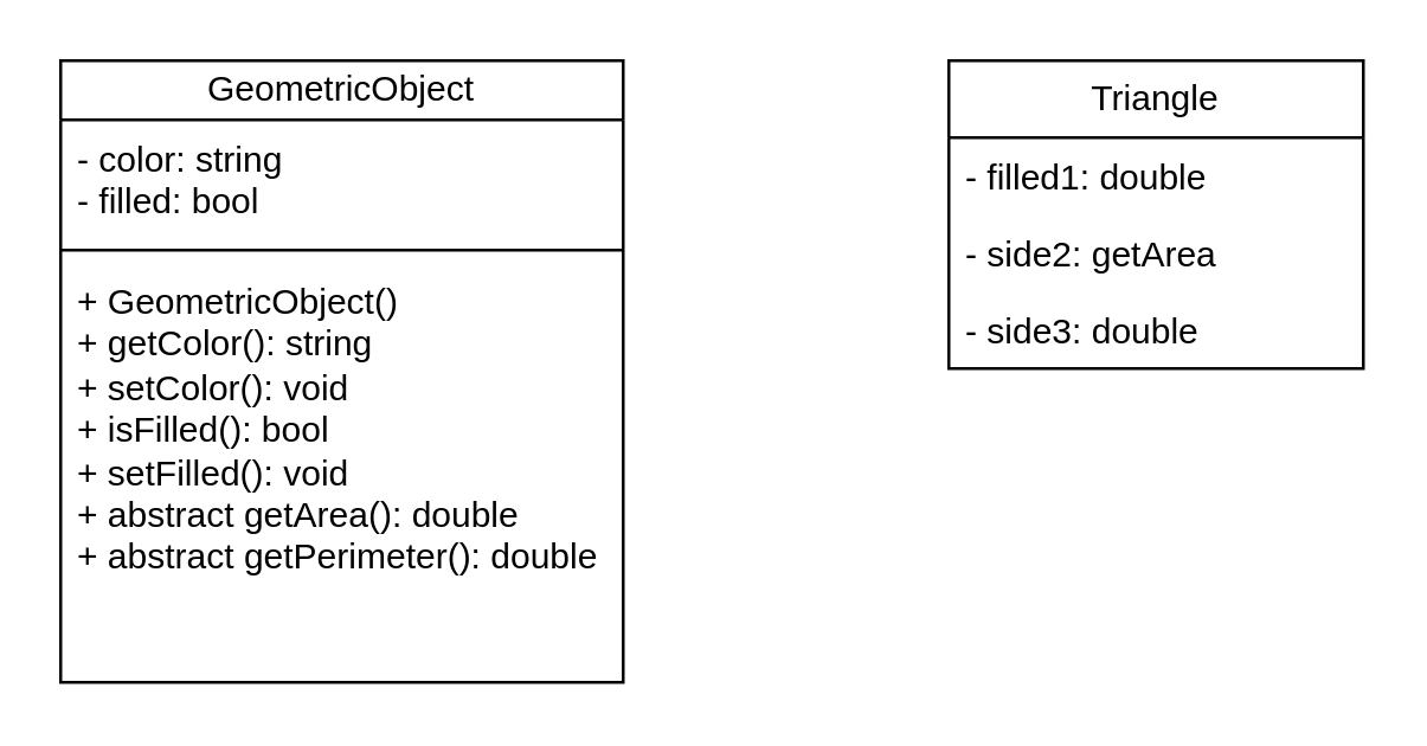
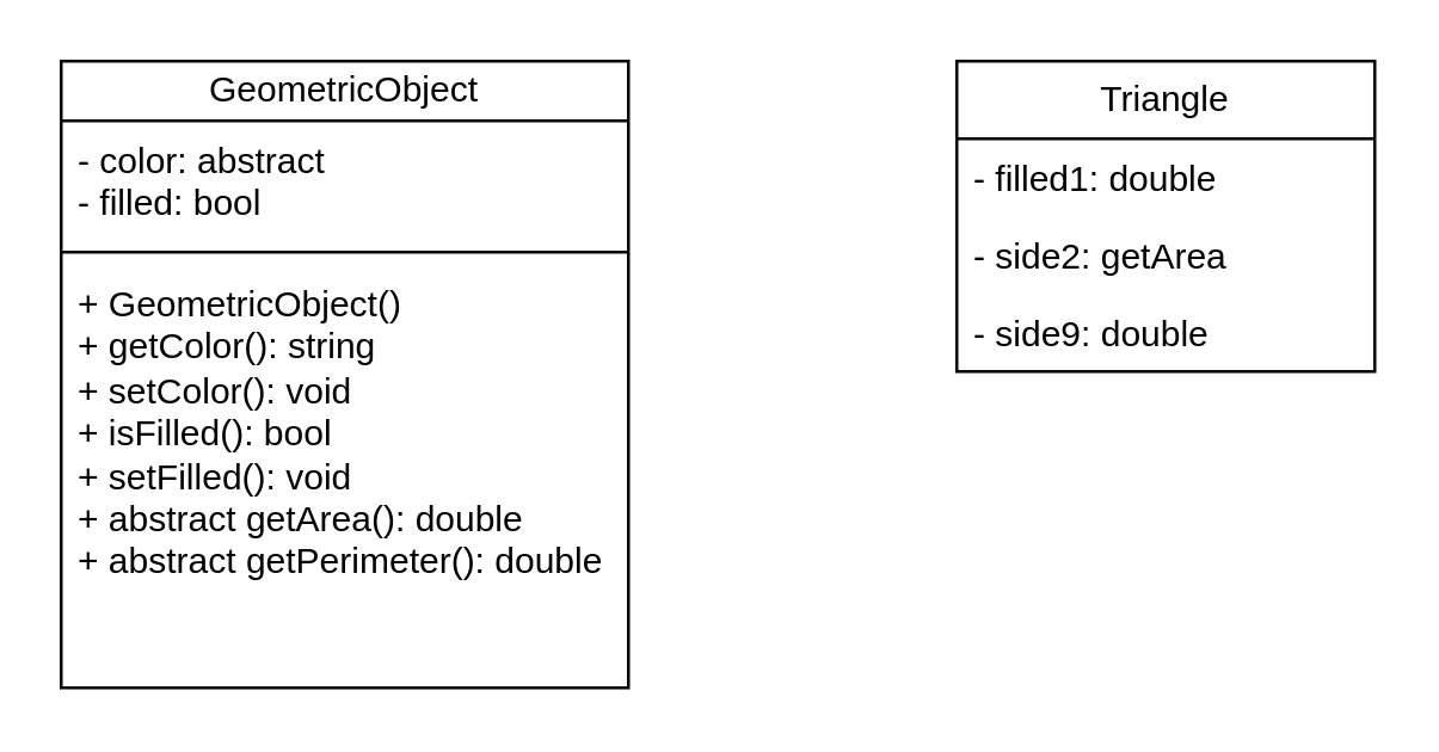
  <mxCell id="0" />
  <mxCell id="1" parent="0" />
  <mxCell id="2" value="Triangle" style="swimlane;fontStyle=0;childLayout=stackLayout;horizontal=1;startSize=26;fillColor=none;horizontalStack=0;resizeParent=1;resizeParentMax=0;resizeLast=0;collapsible=1;marginBottom=0;whiteSpace=wrap;html=1;" vertex="1" parent="1"><mxGeometry x="320" y="20" width="140" height="104" as="geometry" /></mxCell>
  <mxCell id="3" value="- filled1: double" style="text;strokeColor=none;fillColor=none;align=left;verticalAlign=top;spacingLeft=4;spacingRight=4;overflow=hidden;rotatable=0;points=[[0,0.5],[1,0.5]];portConstraint=eastwest;whiteSpace=wrap;html=1;" vertex="1" parent="2"><mxGeometry y="26" width="140" height="26" as="geometry" /></mxCell>
  <mxCell id="4" value="- side2: getArea" style="text;strokeColor=none;fillColor=none;align=left;verticalAlign=top;spacingLeft=4;spacingRight=4;overflow=hidden;rotatable=0;points=[[0,0.5],[1,0.5]];portConstraint=eastwest;whiteSpace=wrap;html=1;" vertex="1" parent="2"><mxGeometry y="52" width="140" height="26" as="geometry" /></mxCell>
- <mxCell id="5" value="- side3: double" style="text;strokeColor=none;fillColor=none;align=left;verticalAlign=top;spacingLeft=4;spacingRight=4;overflow=hidden;rotatable=0;points=[[0,0.5],[1,0.5]];portConstraint=eastwest;whiteSpace=wrap;html=1;" vertex="1" parent="2"><mxGeometry y="78" width="140" height="26" as="geometry" /></mxCell>
+ <mxCell id="5" value="- side9: double" style="text;strokeColor=none;fillColor=none;align=left;verticalAlign=top;spacingLeft=4;spacingRight=4;overflow=hidden;rotatable=0;points=[[0,0.5],[1,0.5]];portConstraint=eastwest;whiteSpace=wrap;html=1;" vertex="1" parent="2"><mxGeometry y="78" width="140" height="26" as="geometry" /></mxCell>
  <mxCell id="6" value="GeometricObject" style="swimlane;fontStyle=0;childLayout=stackLayout;horizontal=1;startSize=20;fillColor=none;horizontalStack=0;resizeParent=1;resizeParentMax=0;resizeLast=0;collapsible=1;marginBottom=0;whiteSpace=wrap;html=1;" vertex="1" parent="1"><mxGeometry x="20" y="20" width="190" height="210" as="geometry" /></mxCell>
- <mxCell id="7" value="- color: string&lt;div&gt;- filled: bool&lt;/div&gt;" style="text;strokeColor=none;fillColor=none;align=left;verticalAlign=top;spacingLeft=4;spacingRight=4;overflow=hidden;rotatable=0;points=[[0,0.5],[1,0.5]];portConstraint=eastwest;whiteSpace=wrap;html=1;" vertex="1" parent="6"><mxGeometry y="20" width="190" height="40" as="geometry" /></mxCell>
+ <mxCell id="7" value="- color: abstract&lt;div&gt;- filled: bool&lt;/div&gt;" style="text;strokeColor=none;fillColor=none;align=left;verticalAlign=top;spacingLeft=4;spacingRight=4;overflow=hidden;rotatable=0;points=[[0,0.5],[1,0.5]];portConstraint=eastwest;whiteSpace=wrap;html=1;" vertex="1" parent="6"><mxGeometry y="20" width="190" height="40" as="geometry" /></mxCell>
  <mxCell id="8" value="" style="line;strokeWidth=1;fillColor=none;align=left;verticalAlign=middle;spacingTop=-1;spacingLeft=3;spacingRight=3;rotatable=0;labelPosition=right;points=[];portConstraint=eastwest;strokeColor=inherit;" vertex="1" parent="6"><mxGeometry y="60" width="190" height="8" as="geometry" /></mxCell>
  <mxCell id="9" value="+ GeometricObject()&lt;div&gt;+ getColor(): string&lt;/div&gt;&lt;div&gt;+ setColor(): void&lt;/div&gt;&lt;div&gt;+ isFilled(): bool&lt;/div&gt;&lt;div&gt;+ setFilled(): void&lt;/div&gt;&lt;div&gt;+ abstract getArea(): double&lt;/div&gt;&lt;div&gt;+ abstract getPerimeter(): double&lt;/div&gt;&lt;div&gt;&lt;br&gt;&lt;/div&gt;" style="text;strokeColor=none;fillColor=none;align=left;verticalAlign=top;spacingLeft=4;spacingRight=4;overflow=hidden;rotatable=0;points=[[0,0.5],[1,0.5]];portConstraint=eastwest;whiteSpace=wrap;html=1;" vertex="1" parent="6"><mxGeometry y="68" width="190" height="142" as="geometry" /></mxCell>
